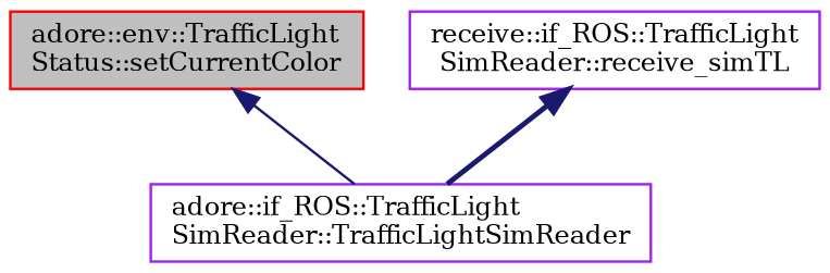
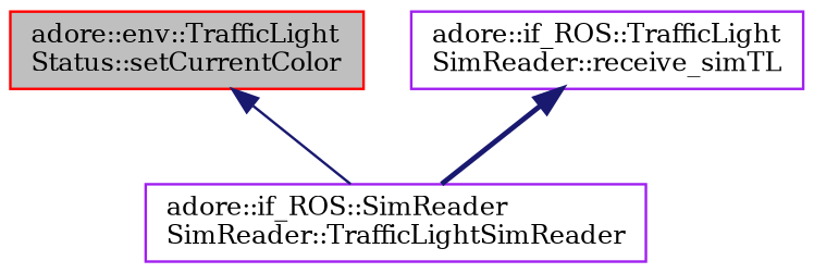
  digraph {
    fontname="DejaVu Serif"
    rankdir=TB
    node [color=purple fillcolor=white fontname="DejaVu Serif" fontsize=10 shape=record style=filled]
    edge [color=midnightblue dir=back fontname="DejaVu Serif" fontsize=10 labelfontname=Helvetica labelfontsize=10]
    n1 [color=red fillcolor=grey75 fontcolor=black height=0.2 label="adore::env::TrafficLight\lStatus::setCurrentColor" width=0.4]
-   n2 [height=0.2 label="adore::if_ROS::TrafficLight\lSimReader::TrafficLightSimReader" width=0.4]
-   n3 [height=0.2 label="receive::if_ROS::TrafficLight\lSimReader::receive_simTL" width=0.4]
+   n2 [height=0.2 label="adore::if_ROS::SimReader\lSimReader::TrafficLightSimReader" width=0.4]
+   n3 [height=0.2 label="adore::if_ROS::TrafficLight\lSimReader::receive_simTL" width=0.4]
    n1 -> n2 [style=solid]
    n3 -> n2 [style=bold]
  }
